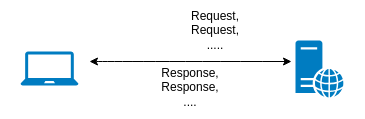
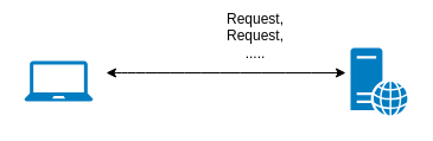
  <mxCell id="0" />
  <mxCell id="1" parent="0" />
  <mxCell id="2" value="" style="pointerEvents=1;shadow=0;dashed=0;html=1;strokeColor=none;labelPosition=center;verticalLabelPosition=bottom;verticalAlign=top;outlineConnect=0;align=center;shape=mxgraph.office.devices.laptop;fillColor=#007CC1;" parent="1" vertex="1"><mxGeometry x="20" y="51" width="58" height="34" as="geometry" /></mxCell>
  <mxCell id="3" value="" style="pointerEvents=1;shadow=0;dashed=0;html=1;strokeColor=none;labelPosition=center;verticalLabelPosition=bottom;verticalAlign=top;outlineConnect=0;align=center;shape=mxgraph.office.servers.web_server;fillColor=#007CC1;" parent="1" vertex="1"><mxGeometry x="295" y="40" width="48" height="57" as="geometry" /></mxCell>
  <mxCell id="4" value="" style="curved=1;endArrow=classic;html=1;startArrow=classic;startFill=1;" parent="1" edge="1"><mxGeometry width="50" height="50" relative="1" as="geometry"><mxPoint x="89" y="61" as="sourcePoint" /><mxPoint x="291" y="61" as="targetPoint" /><Array as="points" /></mxGeometry></mxCell>
  <mxCell id="5" value="Request, Request, ....." style="text;html=1;strokeColor=none;fillColor=none;align=center;verticalAlign=middle;whiteSpace=wrap;rounded=0;" parent="1" vertex="1"><mxGeometry x="195" y="20" width="40" height="20" as="geometry" /></mxCell>
- <mxCell id="6" value="Response, Response,&lt;br&gt;...." style="text;html=1;strokeColor=none;fillColor=none;align=center;verticalAlign=middle;whiteSpace=wrap;rounded=0;" parent="1" vertex="1"><mxGeometry x="170" y="77" width="40" height="20" as="geometry" /></mxCell>
